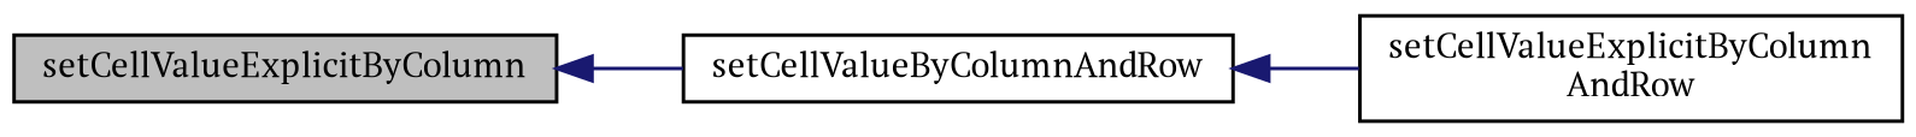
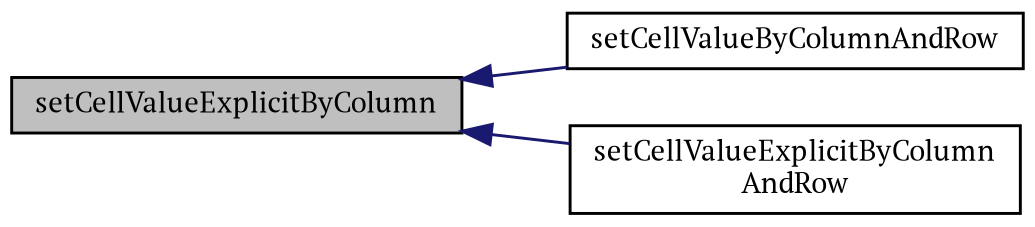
  digraph {
    fontname="PT Serif"
    rankdir=LR
    node [color=black fillcolor=white fontname="PT Serif" fontsize=10 shape=record style=filled]
    edge [color=midnightblue dir=back fontname="PT Serif" fontsize=10 labelfontname=Helvetica labelfontsize=10 style=solid]
    n1 [fillcolor=grey75 fontcolor=black height=0.2 label=setCellValueExplicitByColumn width=0.4]
    n2 [height=0.2 label=setCellValueByColumnAndRow width=0.4]
    n3 [height=0.2 label="setCellValueExplicitByColumn\lAndRow" width=0.4]
    n1 -> n2
-   n2 -> n3
+   n1 -> n3
  }
